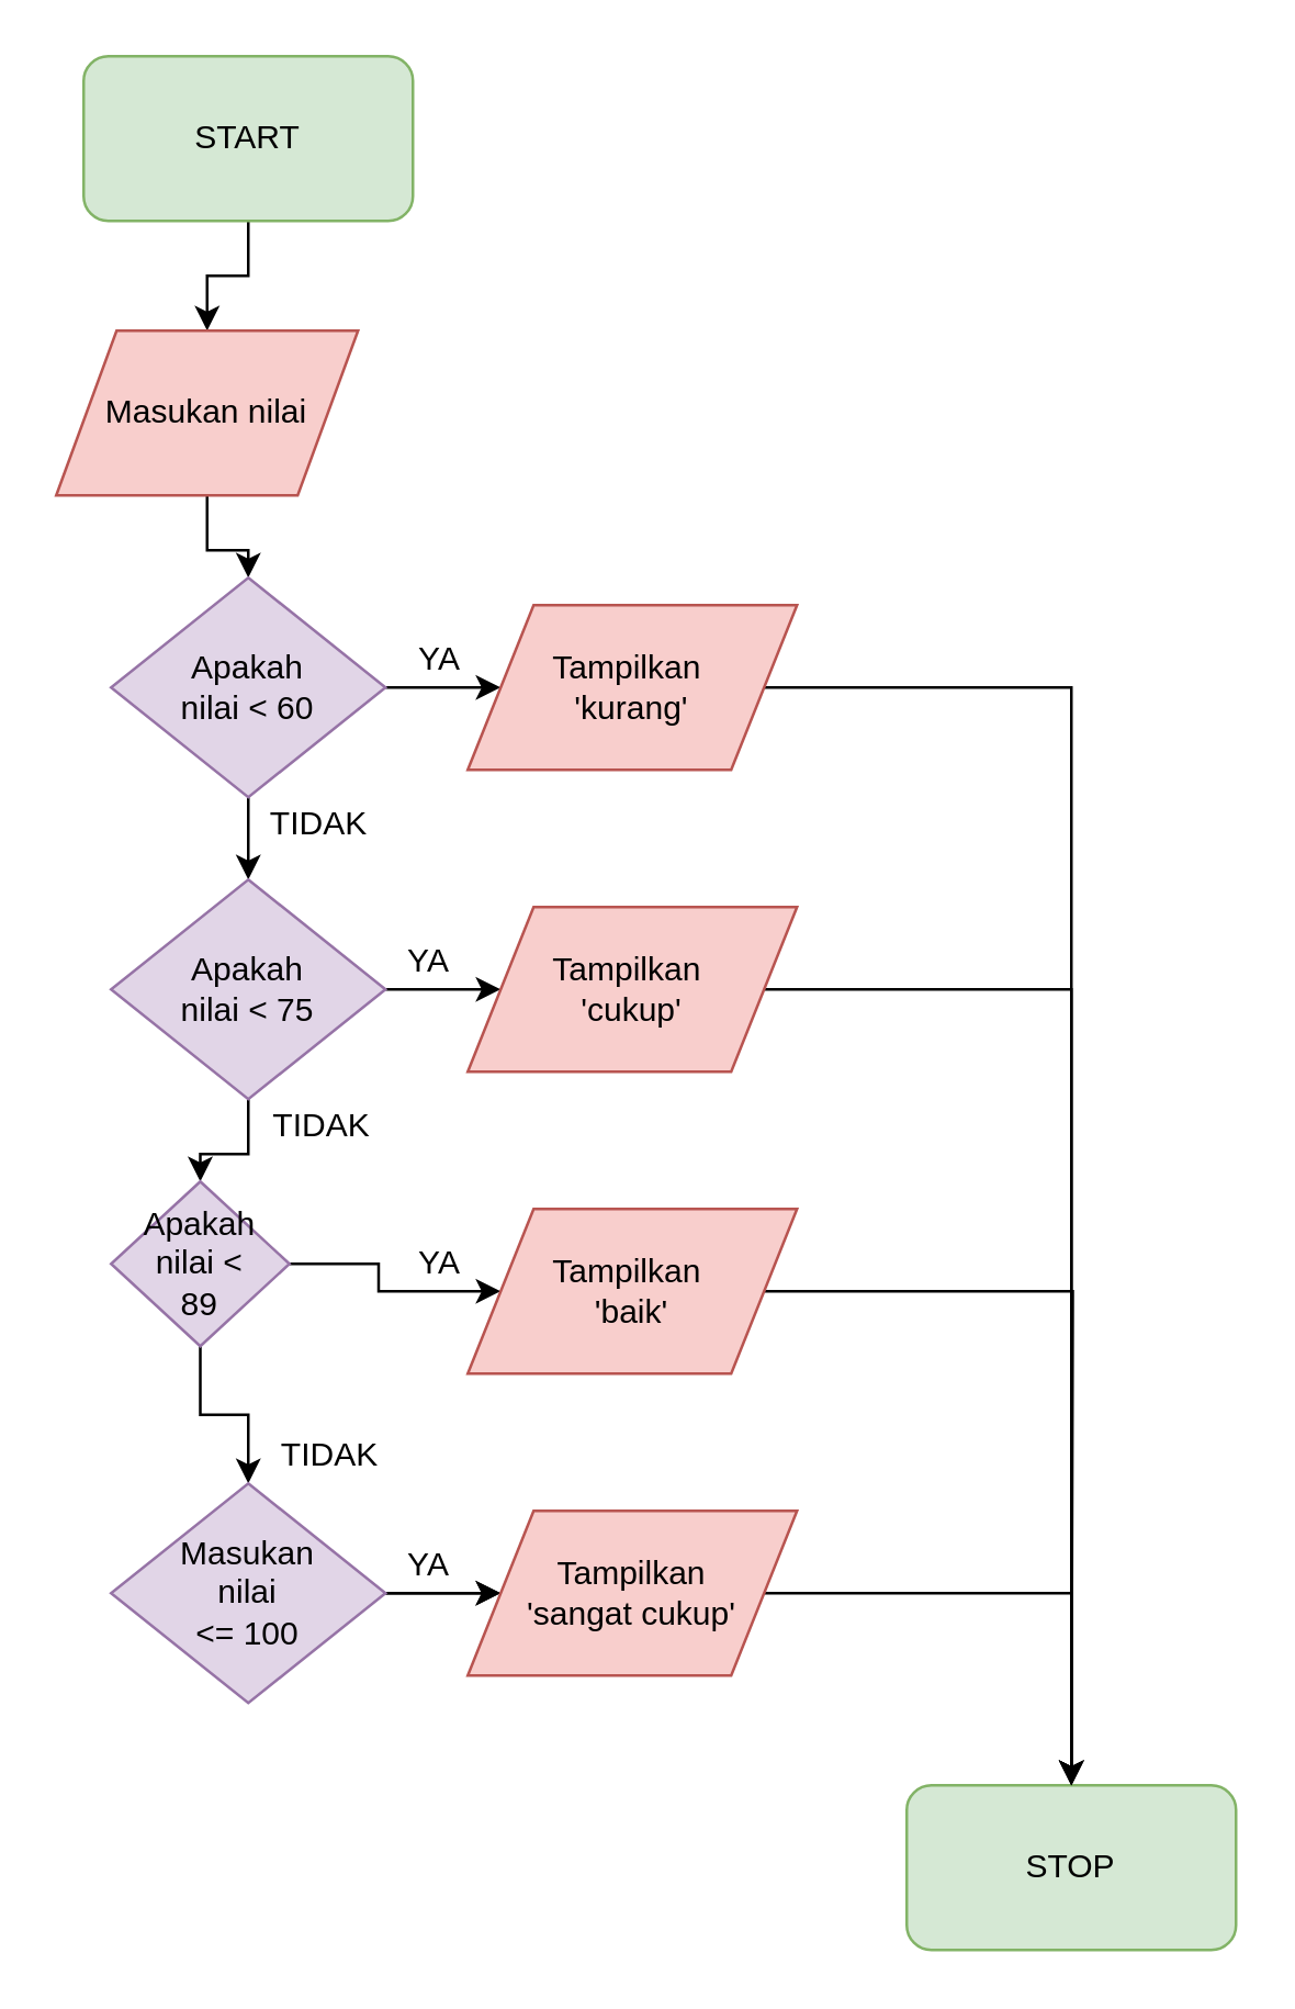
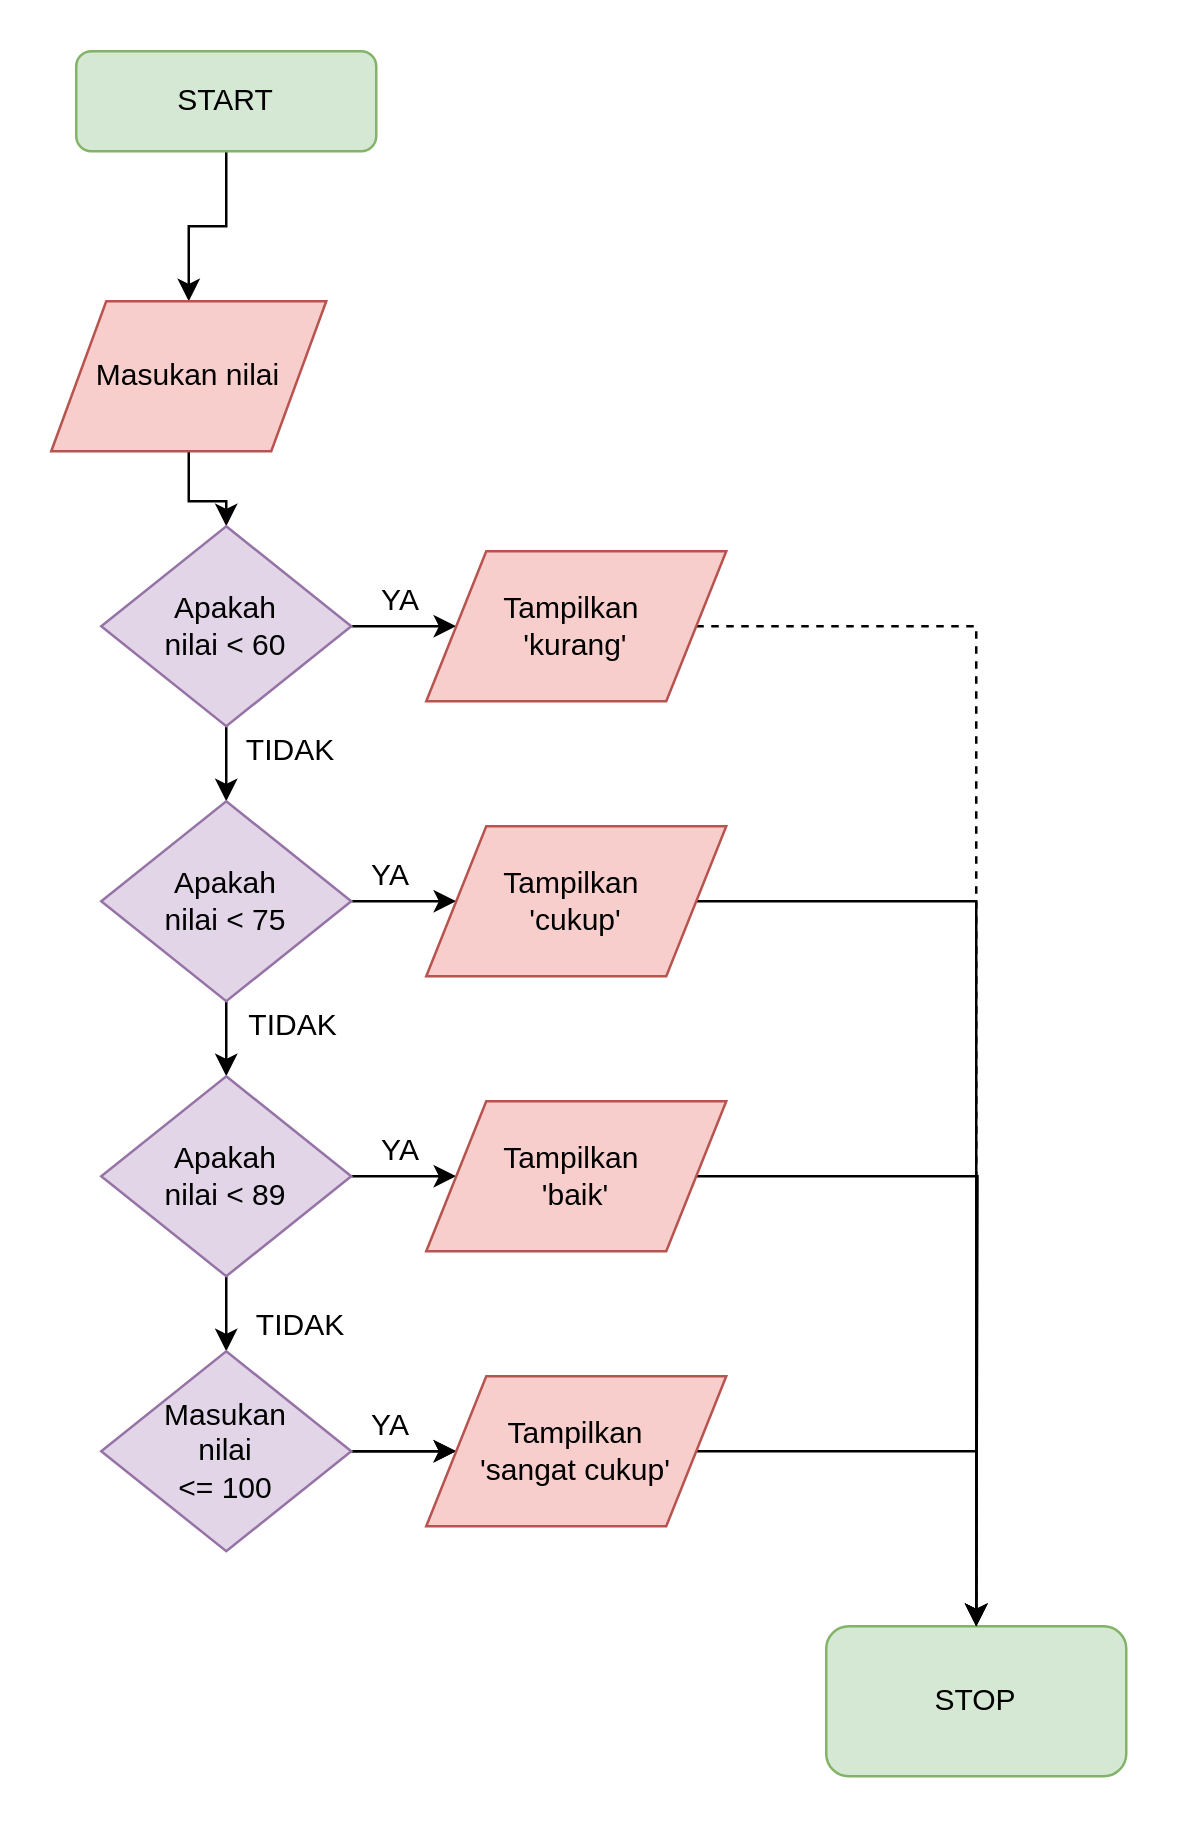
  <mxCell id="0" />
  <mxCell id="1" parent="0" />
  <mxCell id="2" value="" style="edgeStyle=orthogonalEdgeStyle;rounded=0;orthogonalLoop=1;jettySize=auto;html=1;" edge="1" parent="1" source="3" target="5"><mxGeometry relative="1" as="geometry" /></mxCell>
- <mxCell id="3" value="START" style="rounded=1;whiteSpace=wrap;html=1;fillColor=#d5e8d4;strokeColor=#82b366;" vertex="1" parent="1"><mxGeometry x="30" y="20" width="120" height="60" as="geometry" /></mxCell>
+ <mxCell id="3" value="START" style="rounded=1;whiteSpace=wrap;html=1;fillColor=#d5e8d4;strokeColor=#82b366;" vertex="1" parent="1"><mxGeometry x="30" y="20" width="120" height="40" as="geometry" /></mxCell>
  <mxCell id="4" value="" style="edgeStyle=orthogonalEdgeStyle;rounded=0;orthogonalLoop=1;jettySize=auto;html=1;" edge="1" parent="1" source="5" target="8"><mxGeometry relative="1" as="geometry" /></mxCell>
  <mxCell id="5" value="Masukan nilai" style="shape=parallelogram;perimeter=parallelogramPerimeter;whiteSpace=wrap;html=1;spacingLeft=10;spacingRight=10;fillColor=#f8cecc;strokeColor=#b85450;" vertex="1" parent="1"><mxGeometry x="20" y="120" width="110" height="60" as="geometry" /></mxCell>
  <mxCell id="6" value="" style="edgeStyle=orthogonalEdgeStyle;rounded=0;orthogonalLoop=1;jettySize=auto;html=1;" edge="1" parent="1" source="8" target="22"><mxGeometry relative="1" as="geometry" /></mxCell>
  <mxCell id="7" value="" style="edgeStyle=orthogonalEdgeStyle;rounded=0;orthogonalLoop=1;jettySize=auto;html=1;" edge="1" parent="1" source="8" target="11"><mxGeometry relative="1" as="geometry" /></mxCell>
  <mxCell id="8" value="Apakah nilai &amp;lt; 60" style="rhombus;whiteSpace=wrap;html=1;spacingLeft=20;spacingRight=20;fillColor=#e1d5e7;strokeColor=#9673a6;" vertex="1" parent="1"><mxGeometry x="40" y="210" width="100" height="80" as="geometry" /></mxCell>
  <mxCell id="9" value="" style="edgeStyle=orthogonalEdgeStyle;rounded=0;orthogonalLoop=1;jettySize=auto;html=1;" edge="1" parent="1" source="11" target="24"><mxGeometry relative="1" as="geometry" /></mxCell>
  <mxCell id="10" value="" style="edgeStyle=orthogonalEdgeStyle;rounded=0;orthogonalLoop=1;jettySize=auto;html=1;" edge="1" parent="1" source="11" target="14"><mxGeometry relative="1" as="geometry" /></mxCell>
  <mxCell id="11" value="Apakah nilai &amp;lt; 75" style="rhombus;whiteSpace=wrap;html=1;spacingLeft=20;spacingRight=20;fillColor=#e1d5e7;strokeColor=#9673a6;" vertex="1" parent="1"><mxGeometry x="40" y="320" width="100" height="80" as="geometry" /></mxCell>
  <mxCell id="12" value="" style="edgeStyle=orthogonalEdgeStyle;rounded=0;orthogonalLoop=1;jettySize=auto;html=1;" edge="1" parent="1" source="14" target="26"><mxGeometry relative="1" as="geometry" /></mxCell>
  <mxCell id="13" value="" style="edgeStyle=orthogonalEdgeStyle;rounded=0;orthogonalLoop=1;jettySize=auto;html=1;" edge="1" parent="1" source="14" target="17"><mxGeometry relative="1" as="geometry" /></mxCell>
- <mxCell id="14" value="Apakah nilai &amp;lt; 89" style="rhombus;whiteSpace=wrap;html=1;spacingLeft=20;spacingRight=20;fillColor=#e1d5e7;strokeColor=#9673a6;" vertex="1" parent="1"><mxGeometry x="40" y="430" width="65" height="60" as="geometry" /></mxCell>
+ <mxCell id="14" value="Apakah nilai &amp;lt; 89" style="rhombus;whiteSpace=wrap;html=1;spacingLeft=20;spacingRight=20;fillColor=#e1d5e7;strokeColor=#9673a6;" vertex="1" parent="1"><mxGeometry x="40" y="430" width="100" height="80" as="geometry" /></mxCell>
  <mxCell id="15" value="" style="edgeStyle=orthogonalEdgeStyle;rounded=0;orthogonalLoop=1;jettySize=auto;html=1;" edge="1" parent="1" source="17" target="20"><mxGeometry relative="1" as="geometry" /></mxCell>
  <mxCell id="16" value="" style="edgeStyle=orthogonalEdgeStyle;rounded=0;orthogonalLoop=1;jettySize=auto;html=1;" edge="1" parent="1" source="17" target="20"><mxGeometry relative="1" as="geometry" /></mxCell>
  <mxCell id="17" value="Masukan nilai &lt;br&gt;&amp;lt;= 100" style="rhombus;whiteSpace=wrap;html=1;spacingLeft=20;spacingRight=20;fillColor=#e1d5e7;strokeColor=#9673a6;" vertex="1" parent="1"><mxGeometry x="40" y="540" width="100" height="80" as="geometry" /></mxCell>
  <mxCell id="18" value="STOP" style="rounded=1;whiteSpace=wrap;html=1;fillColor=#d5e8d4;strokeColor=#82b366;" vertex="1" parent="1"><mxGeometry x="330" y="650" width="120" height="60" as="geometry" /></mxCell>
  <mxCell id="19" style="edgeStyle=orthogonalEdgeStyle;rounded=0;orthogonalLoop=1;jettySize=auto;html=1;exitX=1;exitY=0.5;exitDx=0;exitDy=0;" edge="1" parent="1" source="20" target="18"><mxGeometry relative="1" as="geometry" /></mxCell>
  <mxCell id="20" value="Tampilkan&lt;br&gt;'sangat cukup'" style="shape=parallelogram;perimeter=parallelogramPerimeter;whiteSpace=wrap;html=1;fillColor=#f8cecc;strokeColor=#b85450;" vertex="1" parent="1"><mxGeometry x="170" y="550" width="120" height="60" as="geometry" /></mxCell>
- <mxCell id="21" style="edgeStyle=orthogonalEdgeStyle;rounded=0;orthogonalLoop=1;jettySize=auto;html=1;exitX=1;exitY=0.5;exitDx=0;exitDy=0;" edge="1" parent="1" source="22" target="18"><mxGeometry relative="1" as="geometry" /></mxCell>
+ <mxCell id="21" style="edgeStyle=orthogonalEdgeStyle;rounded=0;orthogonalLoop=1;jettySize=auto;html=1;exitX=1;exitY=0.5;exitDx=0;exitDy=0;dashed=1;" edge="1" parent="1" source="22" target="18"><mxGeometry relative="1" as="geometry" /></mxCell>
  <mxCell id="22" value="Tampilkan&amp;nbsp;&lt;br&gt;'kurang'" style="shape=parallelogram;perimeter=parallelogramPerimeter;whiteSpace=wrap;html=1;fillColor=#f8cecc;strokeColor=#b85450;" vertex="1" parent="1"><mxGeometry x="170" y="220" width="120" height="60" as="geometry" /></mxCell>
  <mxCell id="23" style="edgeStyle=orthogonalEdgeStyle;rounded=0;orthogonalLoop=1;jettySize=auto;html=1;exitX=1;exitY=0.5;exitDx=0;exitDy=0;" edge="1" parent="1" source="24" target="18"><mxGeometry relative="1" as="geometry" /></mxCell>
  <mxCell id="24" value="Tampilkan&amp;nbsp;&lt;br&gt;'cukup'" style="shape=parallelogram;perimeter=parallelogramPerimeter;whiteSpace=wrap;html=1;fillColor=#f8cecc;strokeColor=#b85450;" vertex="1" parent="1"><mxGeometry x="170" y="330" width="120" height="60" as="geometry" /></mxCell>
  <mxCell id="25" style="edgeStyle=orthogonalEdgeStyle;rounded=0;orthogonalLoop=1;jettySize=auto;html=1;exitX=1;exitY=0.5;exitDx=0;exitDy=0;" edge="1" parent="1" source="26"><mxGeometry relative="1" as="geometry"><mxPoint x="390" y="650" as="targetPoint" /></mxGeometry></mxCell>
  <mxCell id="26" value="Tampilkan&amp;nbsp;&lt;br&gt;'baik'" style="shape=parallelogram;perimeter=parallelogramPerimeter;whiteSpace=wrap;html=1;fillColor=#f8cecc;strokeColor=#b85450;" vertex="1" parent="1"><mxGeometry x="170" y="440" width="120" height="60" as="geometry" /></mxCell>
  <mxCell id="27" value="YA" style="text;html=1;strokeColor=none;fillColor=none;align=center;verticalAlign=middle;whiteSpace=wrap;rounded=0;" vertex="1" parent="1"><mxGeometry x="136" y="560" width="40" height="20" as="geometry" /></mxCell>
  <mxCell id="28" value="YA" style="text;html=1;strokeColor=none;fillColor=none;align=center;verticalAlign=middle;whiteSpace=wrap;rounded=0;" vertex="1" parent="1"><mxGeometry x="140" y="230" width="40" height="20" as="geometry" /></mxCell>
  <mxCell id="29" value="YA" style="text;html=1;strokeColor=none;fillColor=none;align=center;verticalAlign=middle;whiteSpace=wrap;rounded=0;" vertex="1" parent="1"><mxGeometry x="136" y="340" width="40" height="20" as="geometry" /></mxCell>
  <mxCell id="30" value="YA" style="text;html=1;strokeColor=none;fillColor=none;align=center;verticalAlign=middle;whiteSpace=wrap;rounded=0;" vertex="1" parent="1"><mxGeometry x="140" y="450" width="40" height="20" as="geometry" /></mxCell>
  <mxCell id="31" value="TIDAK" style="text;html=1;strokeColor=none;fillColor=none;align=center;verticalAlign=middle;whiteSpace=wrap;rounded=0;" vertex="1" parent="1"><mxGeometry x="96" y="290" width="40" height="20" as="geometry" /></mxCell>
  <mxCell id="32" value="TIDAK" style="text;html=1;strokeColor=none;fillColor=none;align=center;verticalAlign=middle;whiteSpace=wrap;rounded=0;" vertex="1" parent="1"><mxGeometry x="97" y="400" width="40" height="20" as="geometry" /></mxCell>
  <mxCell id="33" value="TIDAK" style="text;html=1;strokeColor=none;fillColor=none;align=center;verticalAlign=middle;whiteSpace=wrap;rounded=0;" vertex="1" parent="1"><mxGeometry x="100" y="520" width="40" height="20" as="geometry" /></mxCell>
